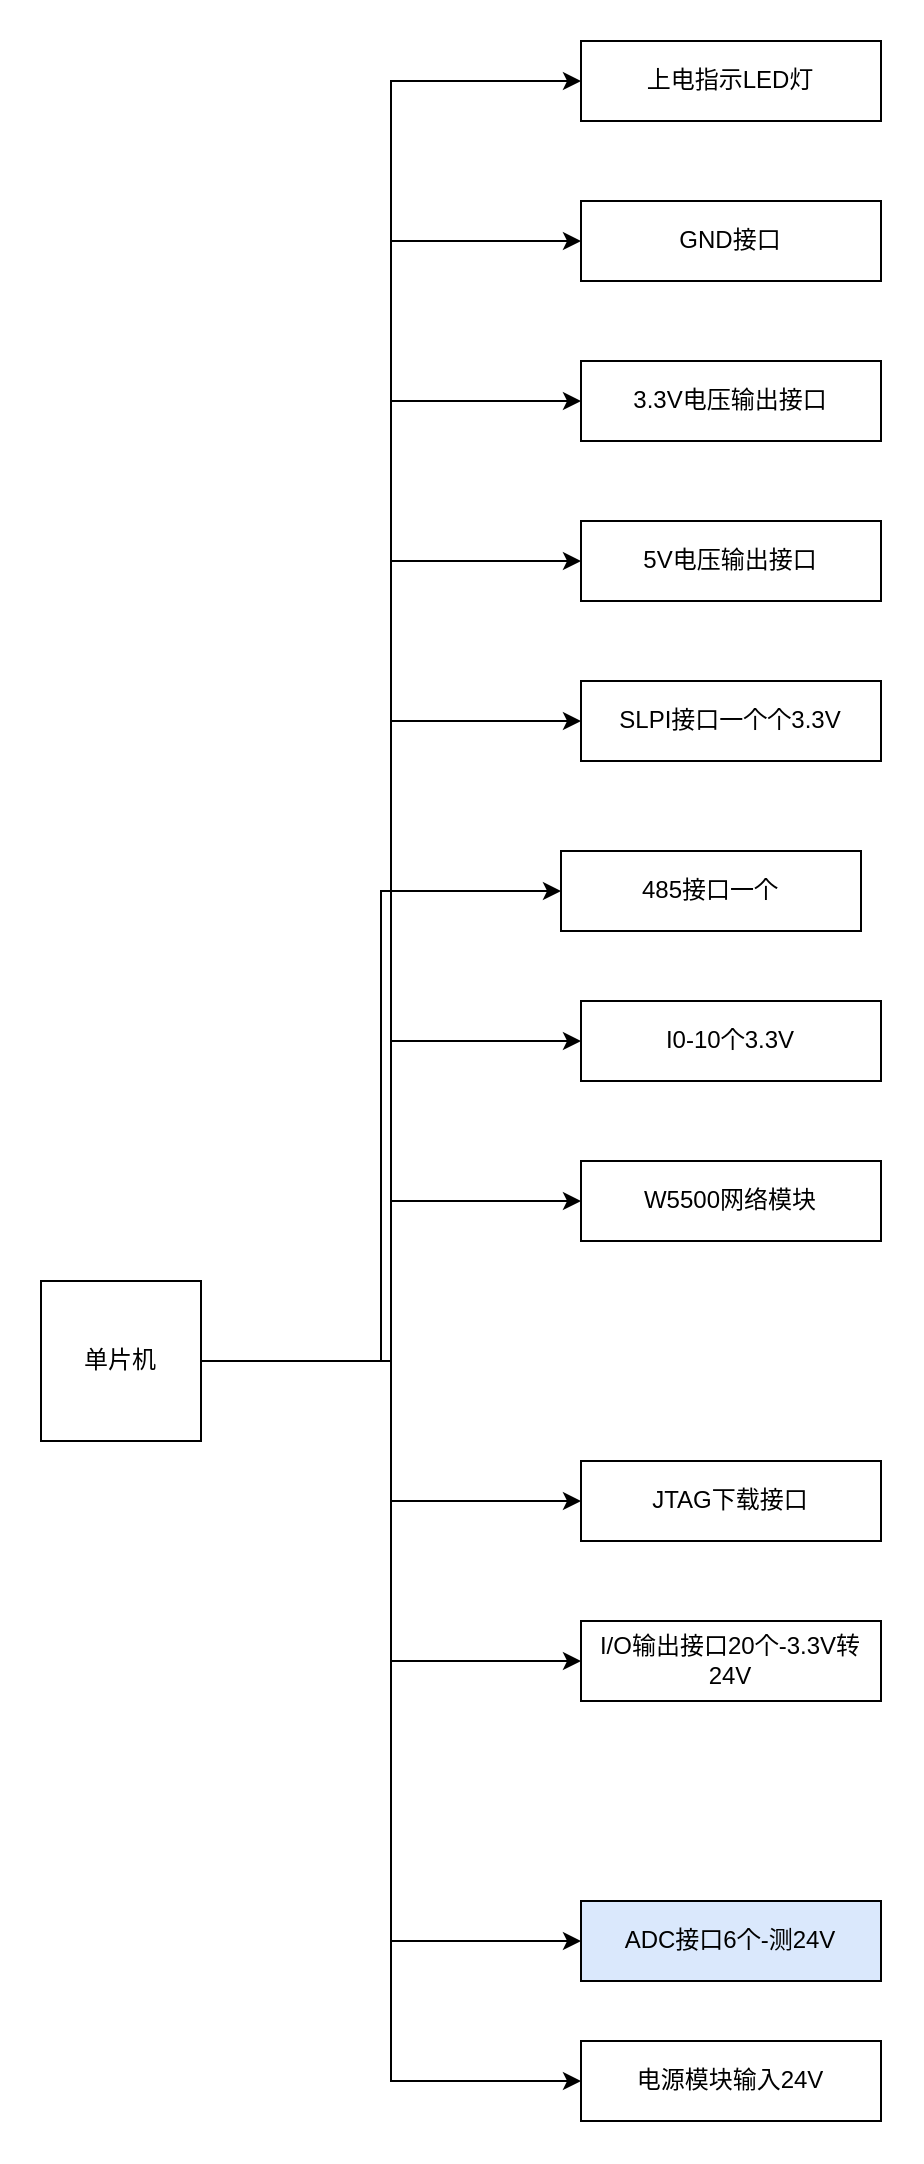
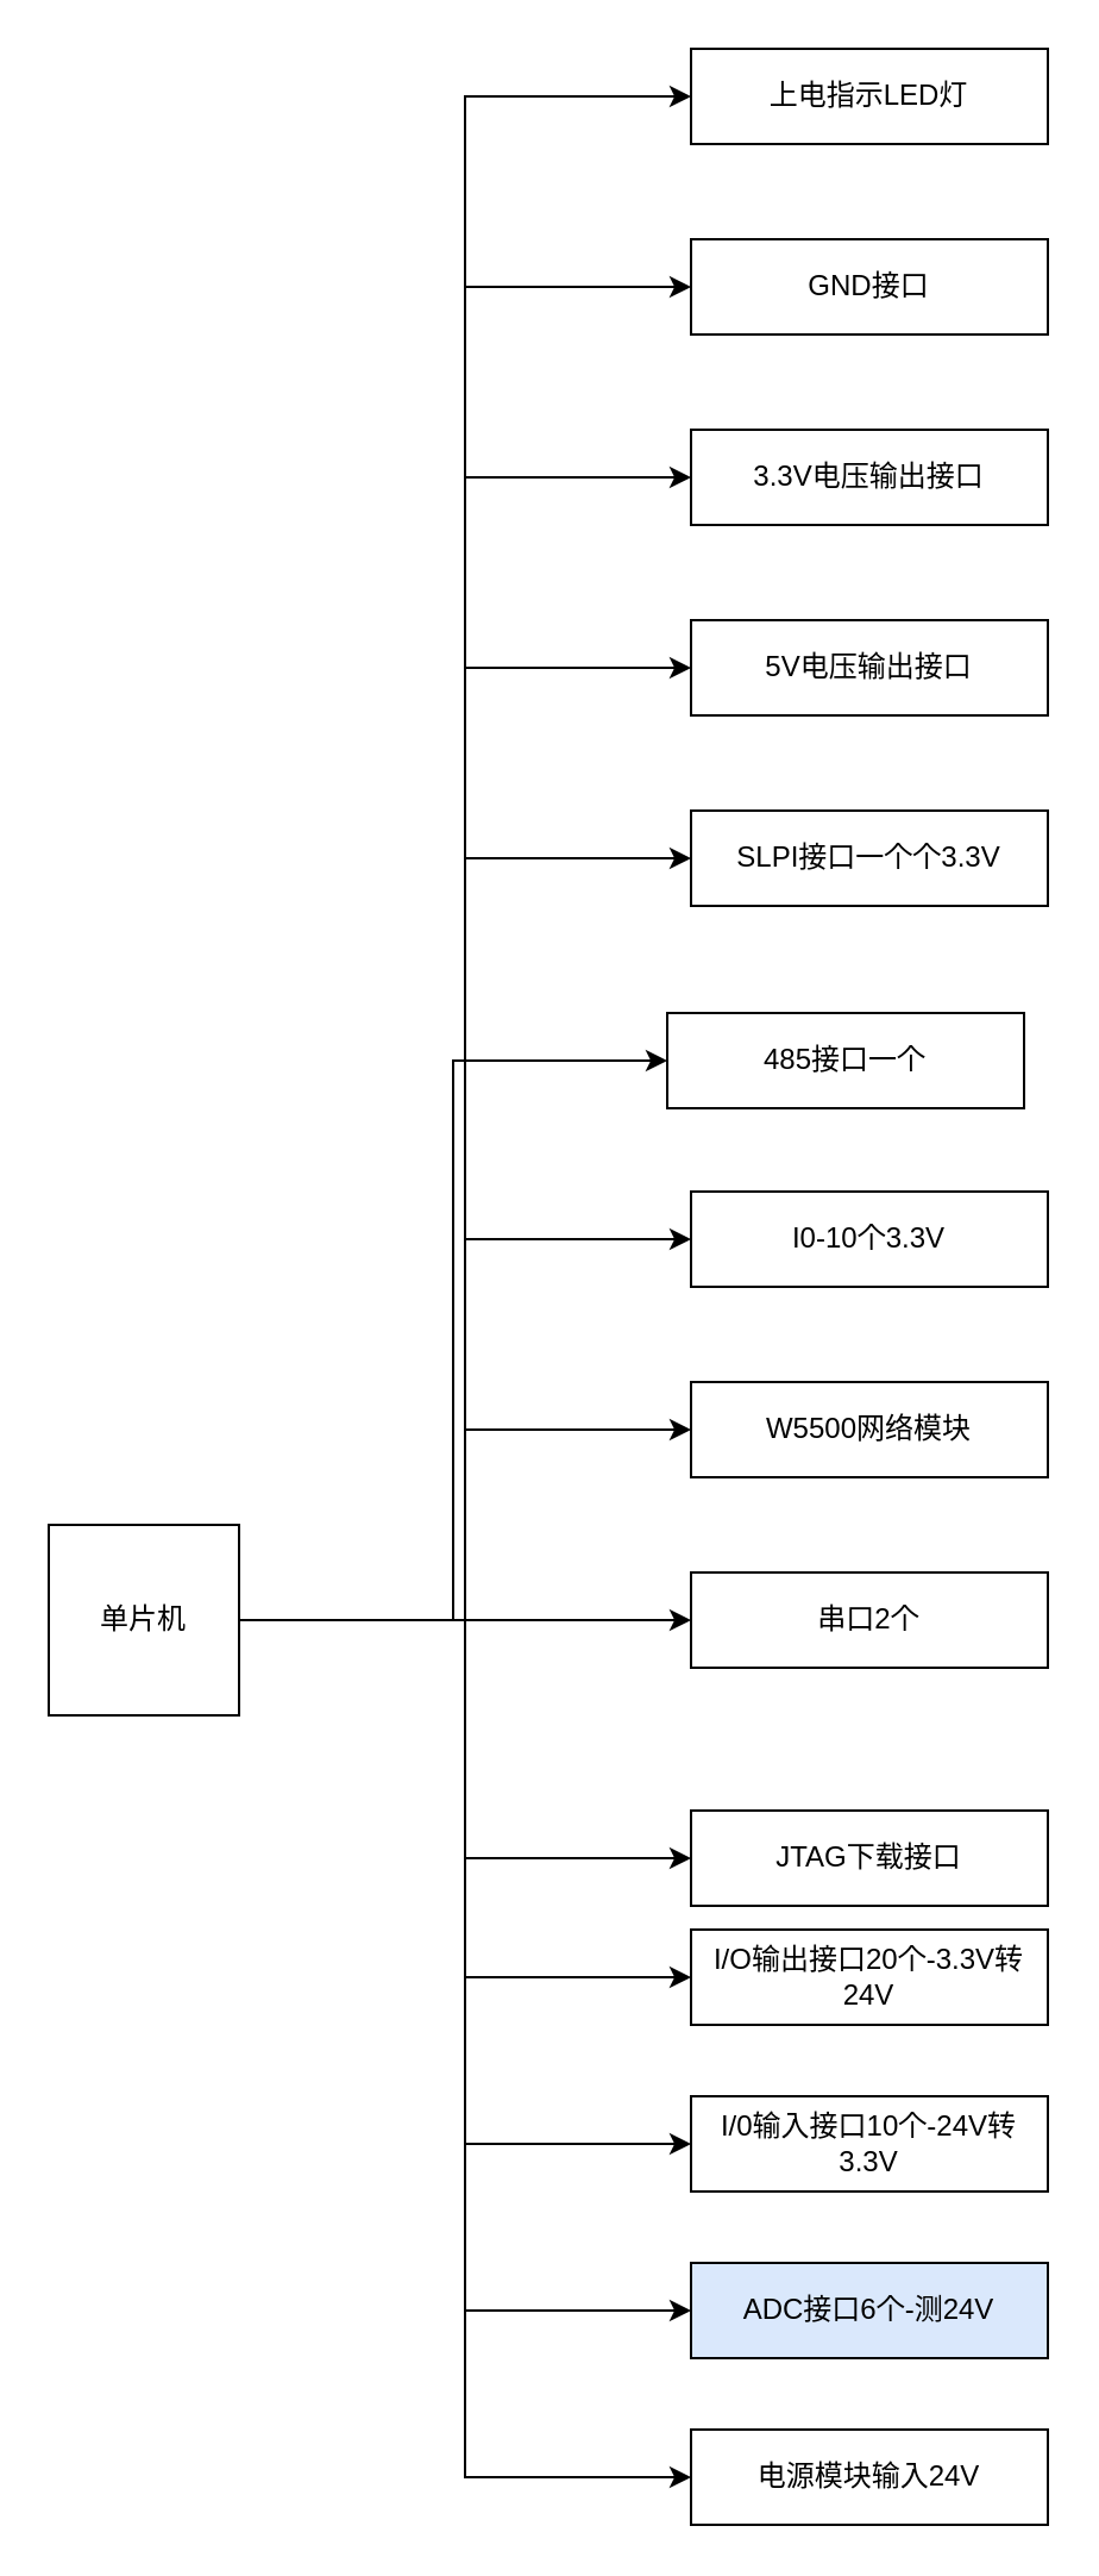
  <mxCell id="0" />
  <mxCell id="1" parent="0" />
  <mxCell id="2" value="" style="edgeStyle=orthogonalEdgeStyle;rounded=0;orthogonalLoop=1;jettySize=auto;html=1;entryX=0;entryY=0.5;entryDx=0;entryDy=0;" parent="1" source="16" target="17" edge="1"><mxGeometry relative="1" as="geometry"><mxPoint x="280" y="605" as="targetPoint" /></mxGeometry></mxCell>
  <mxCell id="3" style="edgeStyle=orthogonalEdgeStyle;rounded=0;orthogonalLoop=1;jettySize=auto;html=1;entryX=0;entryY=0.5;entryDx=0;entryDy=0;" parent="1" source="16" target="18" edge="1"><mxGeometry relative="1" as="geometry" /></mxCell>
+ <mxCell id="4" style="edgeStyle=orthogonalEdgeStyle;rounded=0;orthogonalLoop=1;jettySize=auto;html=1;entryX=0;entryY=0.5;entryDx=0;entryDy=0;" parent="1" source="16" target="19" edge="1"><mxGeometry relative="1" as="geometry" /></mxCell>
  <mxCell id="5" style="edgeStyle=orthogonalEdgeStyle;rounded=0;orthogonalLoop=1;jettySize=auto;html=1;entryX=0;entryY=0.5;entryDx=0;entryDy=0;" parent="1" source="16" target="20" edge="1"><mxGeometry relative="1" as="geometry" /></mxCell>
  <mxCell id="6" style="edgeStyle=orthogonalEdgeStyle;rounded=0;orthogonalLoop=1;jettySize=auto;html=1;entryX=0;entryY=0.5;entryDx=0;entryDy=0;" parent="1" source="16" target="26" edge="1"><mxGeometry relative="1" as="geometry" /></mxCell>
  <mxCell id="7" style="edgeStyle=orthogonalEdgeStyle;rounded=0;orthogonalLoop=1;jettySize=auto;html=1;entryX=0;entryY=0.5;entryDx=0;entryDy=0;" parent="1" source="16" target="24" edge="1"><mxGeometry relative="1" as="geometry" /></mxCell>
  <mxCell id="8" style="edgeStyle=orthogonalEdgeStyle;rounded=0;orthogonalLoop=1;jettySize=auto;html=1;entryX=0;entryY=0.5;entryDx=0;entryDy=0;" parent="1" source="16" target="25" edge="1"><mxGeometry relative="1" as="geometry" /></mxCell>
  <mxCell id="9" style="edgeStyle=orthogonalEdgeStyle;rounded=0;orthogonalLoop=1;jettySize=auto;html=1;entryX=0;entryY=0.5;entryDx=0;entryDy=0;" parent="1" source="16" target="27" edge="1"><mxGeometry relative="1" as="geometry" /></mxCell>
  <mxCell id="10" style="edgeStyle=orthogonalEdgeStyle;rounded=0;orthogonalLoop=1;jettySize=auto;html=1;entryX=0;entryY=0.5;entryDx=0;entryDy=0;" parent="1" source="16" target="28" edge="1"><mxGeometry relative="1" as="geometry" /></mxCell>
  <mxCell id="11" style="edgeStyle=orthogonalEdgeStyle;rounded=0;orthogonalLoop=1;jettySize=auto;html=1;entryX=0;entryY=0.5;entryDx=0;entryDy=0;" parent="1" source="16" target="29" edge="1"><mxGeometry relative="1" as="geometry" /></mxCell>
+ <mxCell id="12" style="edgeStyle=orthogonalEdgeStyle;rounded=0;orthogonalLoop=1;jettySize=auto;html=1;entryX=0;entryY=0.5;entryDx=0;entryDy=0;" parent="1" source="16" target="21" edge="1"><mxGeometry relative="1" as="geometry" /></mxCell>
  <mxCell id="13" style="edgeStyle=orthogonalEdgeStyle;rounded=0;orthogonalLoop=1;jettySize=auto;html=1;entryX=0;entryY=0.5;entryDx=0;entryDy=0;" parent="1" source="16" target="22" edge="1"><mxGeometry relative="1" as="geometry" /></mxCell>
  <mxCell id="14" style="edgeStyle=orthogonalEdgeStyle;rounded=0;orthogonalLoop=1;jettySize=auto;html=1;entryX=0;entryY=0.5;entryDx=0;entryDy=0;" parent="1" source="16" target="23" edge="1"><mxGeometry relative="1" as="geometry" /></mxCell>
  <mxCell id="15" style="edgeStyle=orthogonalEdgeStyle;rounded=0;orthogonalLoop=1;jettySize=auto;html=1;entryX=0;entryY=0.5;entryDx=0;entryDy=0;" edge="1" parent="1" source="16" target="30"><mxGeometry relative="1" as="geometry" /></mxCell>
  <mxCell id="16" value="单片机" style="whiteSpace=wrap;html=1;aspect=fixed;" parent="1" vertex="1"><mxGeometry x="20" y="640" width="80" height="80" as="geometry" /></mxCell>
  <mxCell id="17" value="&lt;span style=&quot;white-space: normal&quot;&gt;W5500网络模块&lt;/span&gt;" style="rounded=0;whiteSpace=wrap;html=1;" parent="1" vertex="1"><mxGeometry x="290" y="580" width="150" height="40" as="geometry" /></mxCell>
  <mxCell id="18" value="&lt;span style=&quot;white-space: normal&quot;&gt;I/O输出接口20个-3.3V转24V&lt;/span&gt;" style="rounded=0;whiteSpace=wrap;html=1;" parent="1" vertex="1"><mxGeometry x="290" y="810" width="150" height="40" as="geometry" /></mxCell>
- <mxCell id="20" value="&lt;span style=&quot;white-space: normal&quot;&gt;JTAG下载接口&lt;/span&gt;" style="rounded=0;whiteSpace=wrap;html=1;" parent="1" vertex="1"><mxGeometry x="290" y="730" width="150" height="40" as="geometry" /></mxCell>
+ <mxCell id="19" value="&lt;span style=&quot;white-space: normal&quot;&gt;串口2个&lt;/span&gt;" style="rounded=0;whiteSpace=wrap;html=1;" parent="1" vertex="1"><mxGeometry x="290" y="660" width="150" height="40" as="geometry" /></mxCell>
+ <mxCell id="20" value="&lt;span style=&quot;white-space: normal&quot;&gt;JTAG下载接口&lt;/span&gt;" style="rounded=0;whiteSpace=wrap;html=1;" parent="1" vertex="1"><mxGeometry x="290" y="760" width="150" height="40" as="geometry" /></mxCell>
+ <mxCell id="21" value="I/0输入接口10个-24V转3.3V" style="rounded=0;whiteSpace=wrap;html=1;" parent="1" vertex="1"><mxGeometry x="290" y="880" width="150" height="40" as="geometry" /></mxCell>
  <mxCell id="22" value="ADC接口6个-测24V" style="rounded=0;whiteSpace=wrap;html=1;fillColor=#dae8fc;" parent="1" vertex="1"><mxGeometry x="290" y="950" width="150" height="40" as="geometry" /></mxCell>
  <mxCell id="23" value="电源模块输入24V" style="rounded=0;whiteSpace=wrap;html=1;" parent="1" vertex="1"><mxGeometry x="290" y="1020" width="150" height="40" as="geometry" /></mxCell>
  <mxCell id="24" value="485接口一个" style="rounded=0;whiteSpace=wrap;html=1;" parent="1" vertex="1"><mxGeometry x="280" y="425" width="150" height="40" as="geometry" /></mxCell>
  <mxCell id="25" value="SLPI接口一个个3.3V" style="rounded=0;whiteSpace=wrap;html=1;" parent="1" vertex="1"><mxGeometry x="290" y="340" width="150" height="40" as="geometry" /></mxCell>
  <mxCell id="26" value="I0-10个3.3V" style="rounded=0;whiteSpace=wrap;html=1;" parent="1" vertex="1"><mxGeometry x="290" y="500" width="150" height="40" as="geometry" /></mxCell>
  <mxCell id="27" value="5V电压输出接口" style="rounded=0;whiteSpace=wrap;html=1;" parent="1" vertex="1"><mxGeometry x="290" y="260" width="150" height="40" as="geometry" /></mxCell>
  <mxCell id="28" value="3.3V电压输出接口" style="rounded=0;whiteSpace=wrap;html=1;" parent="1" vertex="1"><mxGeometry x="290" y="180" width="150" height="40" as="geometry" /></mxCell>
  <mxCell id="29" value="GND接口" style="rounded=0;whiteSpace=wrap;html=1;" parent="1" vertex="1"><mxGeometry x="290" y="100" width="150" height="40" as="geometry" /></mxCell>
  <mxCell id="30" value="上电指示LED灯" style="rounded=0;whiteSpace=wrap;html=1;" vertex="1" parent="1"><mxGeometry x="290" y="20" width="150" height="40" as="geometry" /></mxCell>
